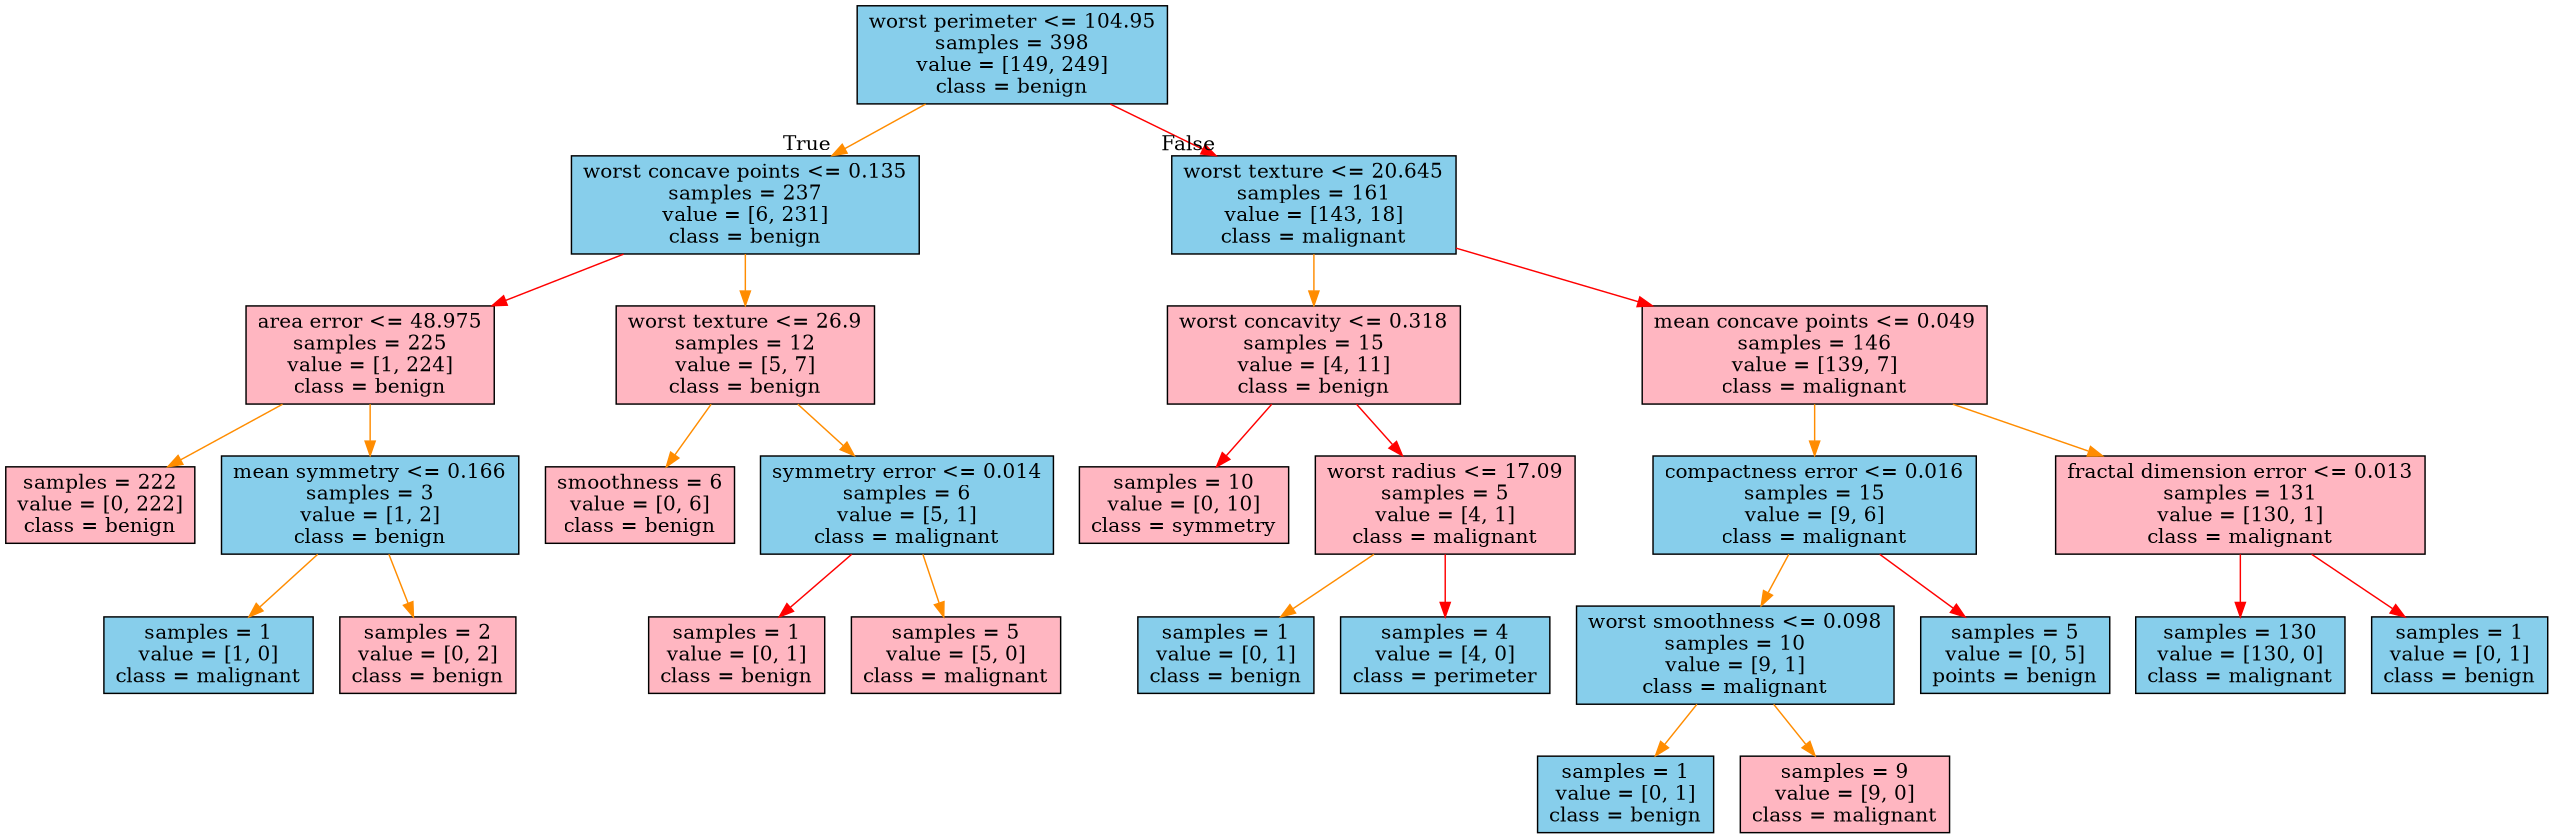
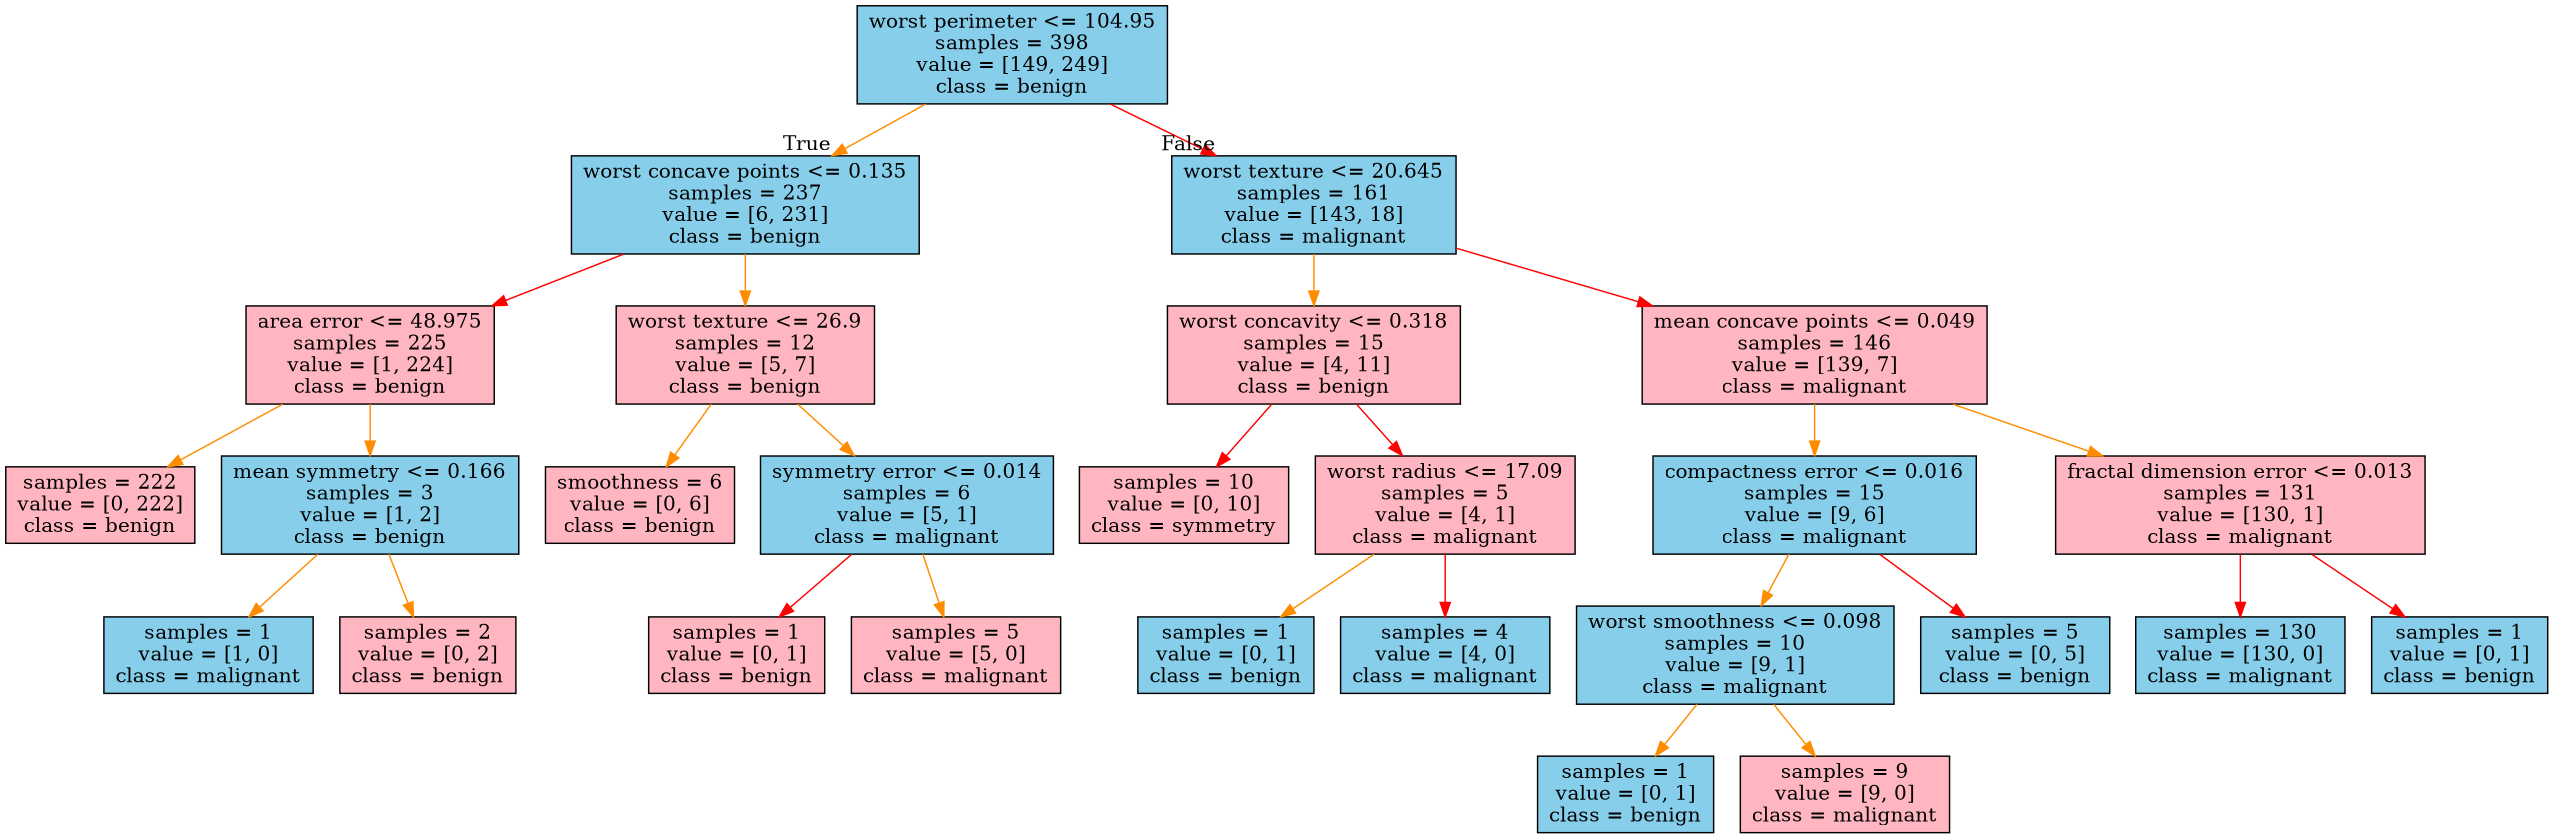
  digraph {
    node [color=black fillcolor=skyblue shape=box style=filled]
    edge [color=darkorange]
    n1 [label="worst perimeter <= 104.95\nsamples = 398\nvalue = [149, 249]\nclass = benign"]
    n2 [label="worst concave points <= 0.135\nsamples = 237\nvalue = [6, 231]\nclass = benign"]
    n3 [label="worst texture <= 20.645\nsamples = 161\nvalue = [143, 18]\nclass = malignant"]
    n4 [fillcolor=lightpink label="area error <= 48.975\nsamples = 225\nvalue = [1, 224]\nclass = benign"]
    n5 [fillcolor=lightpink label="worst texture <= 26.9\nsamples = 12\nvalue = [5, 7]\nclass = benign"]
    n6 [fillcolor=lightpink label="worst concavity <= 0.318\nsamples = 15\nvalue = [4, 11]\nclass = benign"]
    n7 [fillcolor=lightpink label="mean concave points <= 0.049\nsamples = 146\nvalue = [139, 7]\nclass = malignant"]
    n8 [fillcolor=lightpink label="samples = 222\nvalue = [0, 222]\nclass = benign"]
    n9 [label="mean symmetry <= 0.166\nsamples = 3\nvalue = [1, 2]\nclass = benign"]
    n10 [fillcolor=lightpink label="smoothness = 6\nvalue = [0, 6]\nclass = benign"]
    n11 [label="symmetry error <= 0.014\nsamples = 6\nvalue = [5, 1]\nclass = malignant"]
    n12 [label="samples = 1\nvalue = [1, 0]\nclass = malignant"]
    n13 [fillcolor=lightpink label="samples = 2\nvalue = [0, 2]\nclass = benign"]
    n14 [fillcolor=lightpink label="samples = 1\nvalue = [0, 1]\nclass = benign"]
    n15 [fillcolor=lightpink label="samples = 5\nvalue = [5, 0]\nclass = malignant"]
    n16 [fillcolor=lightpink label="samples = 10\nvalue = [0, 10]\nclass = symmetry"]
    n17 [fillcolor=lightpink label="worst radius <= 17.09\nsamples = 5\nvalue = [4, 1]\nclass = malignant"]
    n18 [label="compactness error <= 0.016\nsamples = 15\nvalue = [9, 6]\nclass = malignant"]
    n19 [fillcolor=lightpink label="fractal dimension error <= 0.013\nsamples = 131\nvalue = [130, 1]\nclass = malignant"]
    n20 [label="samples = 1\nvalue = [0, 1]\nclass = benign"]
-   n21 [label="samples = 4\nvalue = [4, 0]\nclass = perimeter"]
+   n21 [label="samples = 4\nvalue = [4, 0]\nclass = malignant"]
    n22 [label="worst smoothness <= 0.098\nsamples = 10\nvalue = [9, 1]\nclass = malignant"]
-   n23 [label="samples = 5\nvalue = [0, 5]\npoints = benign"]
+   n23 [label="samples = 5\nvalue = [0, 5]\nclass = benign"]
    n24 [label="samples = 130\nvalue = [130, 0]\nclass = malignant"]
    n25 [label="samples = 1\nvalue = [0, 1]\nclass = benign"]
    n26 [label="samples = 1\nvalue = [0, 1]\nclass = benign"]
    n27 [fillcolor=lightpink label="samples = 9\nvalue = [9, 0]\nclass = malignant"]
    n1 -> n2 [headlabel=True labelangle=45 labeldistance=2.5]
    n1 -> n3 [color=red headlabel=False labelangle=-45 labeldistance=2.5]
    n2 -> n4 [color=red]
    n2 -> n5
    n3 -> n6
    n3 -> n7 [color=red]
    n4 -> n8
    n4 -> n9
    n5 -> n10
    n5 -> n11
    n6 -> n16 [color=red]
    n6 -> n17 [color=red]
    n7 -> n18
    n7 -> n19
    n9 -> n12
    n9 -> n13
    n11 -> n14 [color=red]
    n11 -> n15
    n17 -> n20
    n17 -> n21 [color=red]
    n18 -> n22
    n18 -> n23 [color=red]
    n19 -> n24 [color=red]
    n19 -> n25 [color=red]
    n22 -> n26
    n22 -> n27
  }
